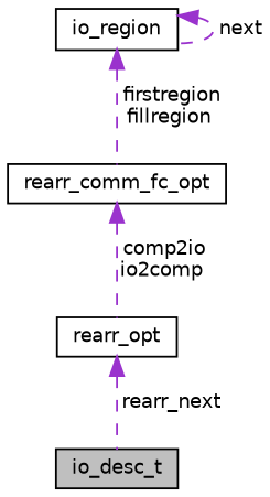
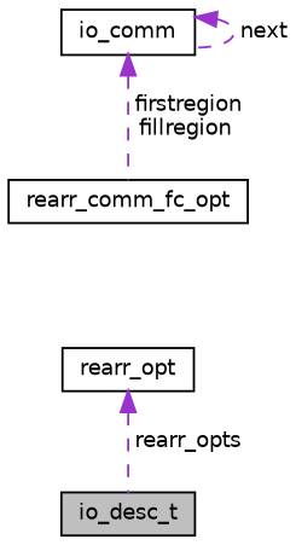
  digraph {
    node [color=black fillcolor=white fontname=Helvetica fontsize=10 shape=record style=filled]
    edge [color=darkorchid3 dir=back fontname=Helvetica fontsize=10 labelfontname=Helvetica labelfontsize=10 style=dashed]
    n1 [fillcolor=grey75 fontcolor=black height=0.2 label=io_desc_t width=0.4]
    n2 [height=0.2 label=rearr_opt width=0.4]
    n3 [height=0.2 label=rearr_comm_fc_opt width=0.4]
-   n4 [height=0.2 label=io_region width=0.4]
-   n2 -> n1 [label=" rearr_next"]
-   n3 -> n2 [label=" comp2io\nio2comp"]
+   n4 [height=0.2 label=io_comm width=0.4]
+   n2 -> n1 [label=" rearr_opts"]
    n4 -> n3 [label=" firstregion\nfillregion"]
    n4 -> n4 [label=" next"]
  }
